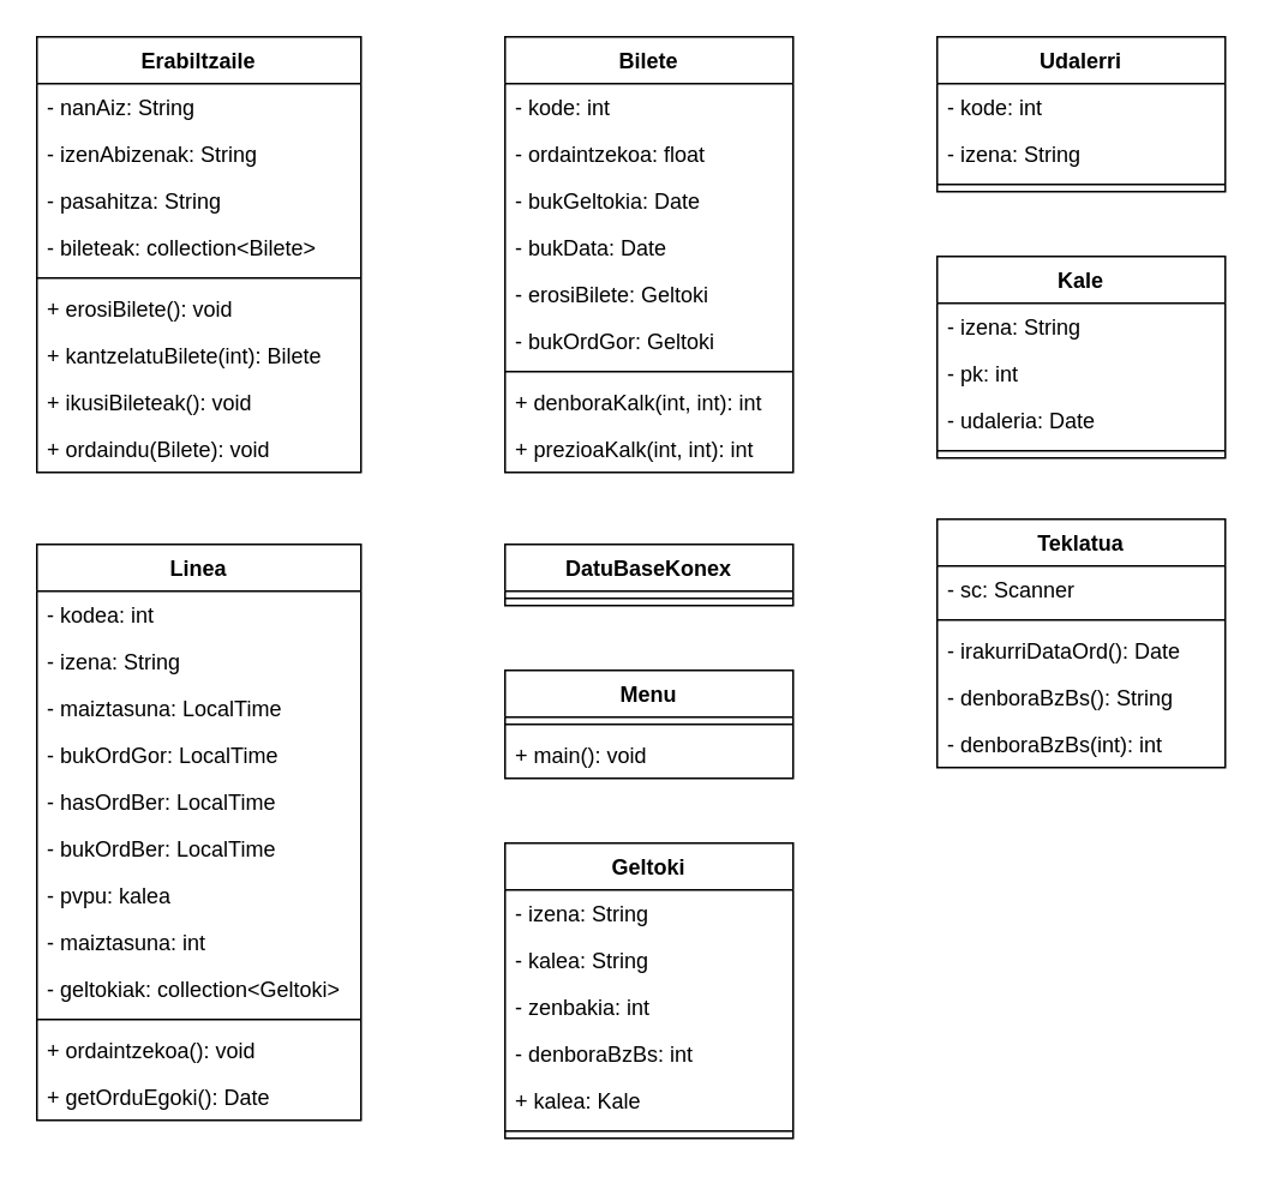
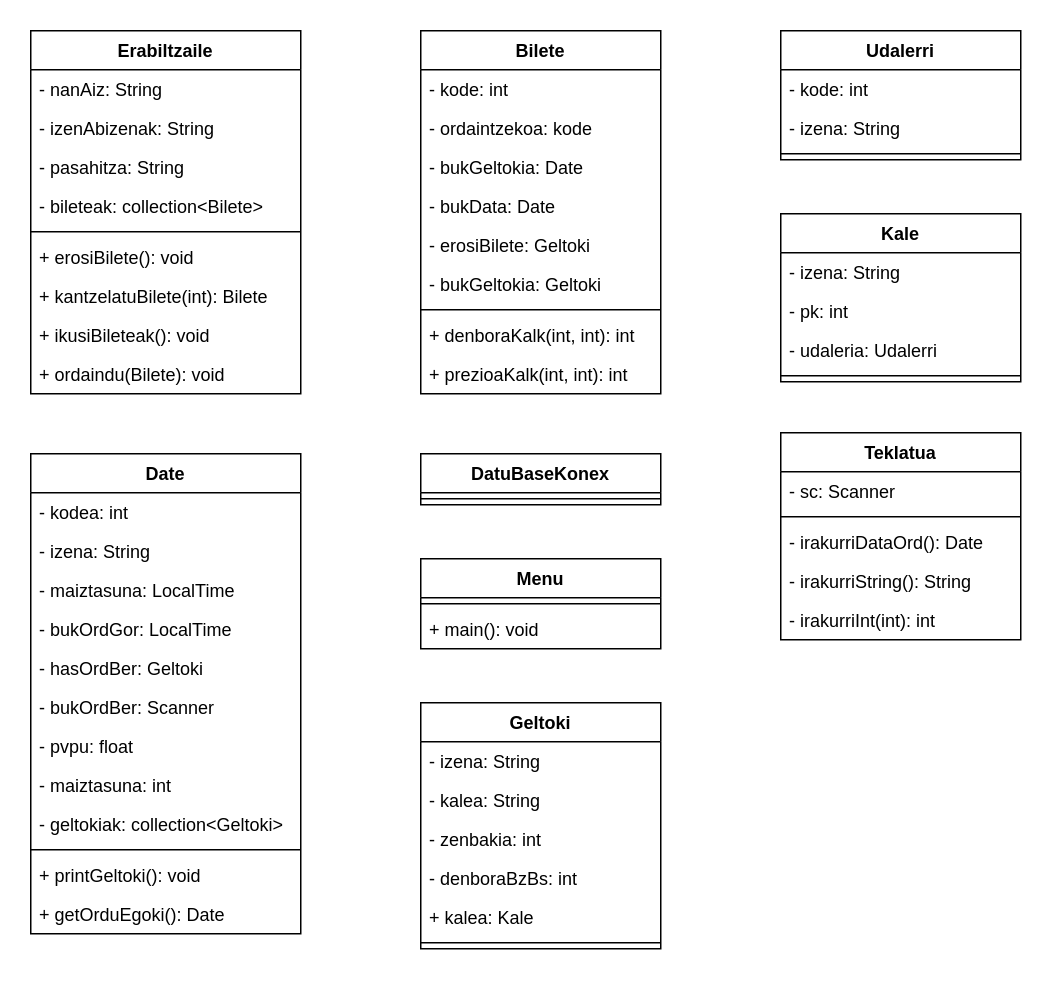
  <mxCell id="0" />
  <mxCell id="1" parent="0" />
  <mxCell id="2" value="Erabiltzaile" style="swimlane;fontStyle=1;align=center;verticalAlign=top;childLayout=stackLayout;horizontal=1;startSize=26;horizontalStack=0;resizeParent=1;resizeParentMax=0;resizeLast=0;collapsible=1;marginBottom=0;" vertex="1" parent="1"><mxGeometry x="20" y="20" width="180" height="242" as="geometry" /></mxCell>
  <mxCell id="3" value="- nanAiz: String" style="text;strokeColor=none;fillColor=none;align=left;verticalAlign=top;spacingLeft=4;spacingRight=4;overflow=hidden;rotatable=0;points=[[0,0.5],[1,0.5]];portConstraint=eastwest;" vertex="1" parent="2"><mxGeometry y="26" width="180" height="26" as="geometry" /></mxCell>
  <mxCell id="4" value="- izenAbizenak: String" style="text;strokeColor=none;fillColor=none;align=left;verticalAlign=top;spacingLeft=4;spacingRight=4;overflow=hidden;rotatable=0;points=[[0,0.5],[1,0.5]];portConstraint=eastwest;" vertex="1" parent="2"><mxGeometry y="52" width="180" height="26" as="geometry" /></mxCell>
  <mxCell id="5" value="- pasahitza: String" style="text;strokeColor=none;fillColor=none;align=left;verticalAlign=top;spacingLeft=4;spacingRight=4;overflow=hidden;rotatable=0;points=[[0,0.5],[1,0.5]];portConstraint=eastwest;" vertex="1" parent="2"><mxGeometry y="78" width="180" height="26" as="geometry" /></mxCell>
  <mxCell id="6" value="- bileteak: collection&lt;Bilete&gt;" style="text;strokeColor=none;fillColor=none;align=left;verticalAlign=top;spacingLeft=4;spacingRight=4;overflow=hidden;rotatable=0;points=[[0,0.5],[1,0.5]];portConstraint=eastwest;" vertex="1" parent="2"><mxGeometry y="104" width="180" height="26" as="geometry" /></mxCell>
  <mxCell id="7" value="" style="line;strokeWidth=1;fillColor=none;align=left;verticalAlign=middle;spacingTop=-1;spacingLeft=3;spacingRight=3;rotatable=0;labelPosition=right;points=[];portConstraint=eastwest;" vertex="1" parent="2"><mxGeometry y="130" width="180" height="8" as="geometry" /></mxCell>
  <mxCell id="8" value="+ erosiBilete(): void" style="text;strokeColor=none;fillColor=none;align=left;verticalAlign=top;spacingLeft=4;spacingRight=4;overflow=hidden;rotatable=0;points=[[0,0.5],[1,0.5]];portConstraint=eastwest;" vertex="1" parent="2"><mxGeometry y="138" width="180" height="26" as="geometry" /></mxCell>
  <mxCell id="9" value="+ kantzelatuBilete(int): Bilete" style="text;strokeColor=none;fillColor=none;align=left;verticalAlign=top;spacingLeft=4;spacingRight=4;overflow=hidden;rotatable=0;points=[[0,0.5],[1,0.5]];portConstraint=eastwest;" vertex="1" parent="2"><mxGeometry y="164" width="180" height="26" as="geometry" /></mxCell>
  <mxCell id="10" value="+ ikusiBileteak(): void" style="text;strokeColor=none;fillColor=none;align=left;verticalAlign=top;spacingLeft=4;spacingRight=4;overflow=hidden;rotatable=0;points=[[0,0.5],[1,0.5]];portConstraint=eastwest;" vertex="1" parent="2"><mxGeometry y="190" width="180" height="26" as="geometry" /></mxCell>
  <mxCell id="11" value="+ ordaindu(Bilete): void" style="text;strokeColor=none;fillColor=none;align=left;verticalAlign=top;spacingLeft=4;spacingRight=4;overflow=hidden;rotatable=0;points=[[0,0.5],[1,0.5]];portConstraint=eastwest;" vertex="1" parent="2"><mxGeometry y="216" width="180" height="26" as="geometry" /></mxCell>
  <mxCell id="12" value="Bilete" style="swimlane;fontStyle=1;align=center;verticalAlign=top;childLayout=stackLayout;horizontal=1;startSize=26;horizontalStack=0;resizeParent=1;resizeParentMax=0;resizeLast=0;collapsible=1;marginBottom=0;" vertex="1" parent="1"><mxGeometry x="280" y="20" width="160" height="242" as="geometry" /></mxCell>
  <mxCell id="13" value="- kode: int" style="text;strokeColor=none;fillColor=none;align=left;verticalAlign=top;spacingLeft=4;spacingRight=4;overflow=hidden;rotatable=0;points=[[0,0.5],[1,0.5]];portConstraint=eastwest;" vertex="1" parent="12"><mxGeometry y="26" width="160" height="26" as="geometry" /></mxCell>
- <mxCell id="14" value="- ordaintzekoa: float" style="text;strokeColor=none;fillColor=none;align=left;verticalAlign=top;spacingLeft=4;spacingRight=4;overflow=hidden;rotatable=0;points=[[0,0.5],[1,0.5]];portConstraint=eastwest;" vertex="1" parent="12"><mxGeometry y="52" width="160" height="26" as="geometry" /></mxCell>
+ <mxCell id="14" value="- ordaintzekoa: kode" style="text;strokeColor=none;fillColor=none;align=left;verticalAlign=top;spacingLeft=4;spacingRight=4;overflow=hidden;rotatable=0;points=[[0,0.5],[1,0.5]];portConstraint=eastwest;" vertex="1" parent="12"><mxGeometry y="52" width="160" height="26" as="geometry" /></mxCell>
  <mxCell id="15" value="- bukGeltokia: Date" style="text;strokeColor=none;fillColor=none;align=left;verticalAlign=top;spacingLeft=4;spacingRight=4;overflow=hidden;rotatable=0;points=[[0,0.5],[1,0.5]];portConstraint=eastwest;" vertex="1" parent="12"><mxGeometry y="78" width="160" height="26" as="geometry" /></mxCell>
  <mxCell id="16" value="- bukData: Date" style="text;strokeColor=none;fillColor=none;align=left;verticalAlign=top;spacingLeft=4;spacingRight=4;overflow=hidden;rotatable=0;points=[[0,0.5],[1,0.5]];portConstraint=eastwest;" vertex="1" parent="12"><mxGeometry y="104" width="160" height="26" as="geometry" /></mxCell>
  <mxCell id="17" value="- erosiBilete: Geltoki" style="text;strokeColor=none;fillColor=none;align=left;verticalAlign=top;spacingLeft=4;spacingRight=4;overflow=hidden;rotatable=0;points=[[0,0.5],[1,0.5]];portConstraint=eastwest;" vertex="1" parent="12"><mxGeometry y="130" width="160" height="26" as="geometry" /></mxCell>
- <mxCell id="18" value="- bukOrdGor: Geltoki" style="text;strokeColor=none;fillColor=none;align=left;verticalAlign=top;spacingLeft=4;spacingRight=4;overflow=hidden;rotatable=0;points=[[0,0.5],[1,0.5]];portConstraint=eastwest;" vertex="1" parent="12"><mxGeometry y="156" width="160" height="26" as="geometry" /></mxCell>
+ <mxCell id="18" value="- bukGeltokia: Geltoki" style="text;strokeColor=none;fillColor=none;align=left;verticalAlign=top;spacingLeft=4;spacingRight=4;overflow=hidden;rotatable=0;points=[[0,0.5],[1,0.5]];portConstraint=eastwest;" vertex="1" parent="12"><mxGeometry y="156" width="160" height="26" as="geometry" /></mxCell>
  <mxCell id="19" value="" style="line;strokeWidth=1;fillColor=none;align=left;verticalAlign=middle;spacingTop=-1;spacingLeft=3;spacingRight=3;rotatable=0;labelPosition=right;points=[];portConstraint=eastwest;" vertex="1" parent="12"><mxGeometry y="182" width="160" height="8" as="geometry" /></mxCell>
  <mxCell id="20" value="+ denboraKalk(int, int): int" style="text;strokeColor=none;fillColor=none;align=left;verticalAlign=top;spacingLeft=4;spacingRight=4;overflow=hidden;rotatable=0;points=[[0,0.5],[1,0.5]];portConstraint=eastwest;" vertex="1" parent="12"><mxGeometry y="190" width="160" height="26" as="geometry" /></mxCell>
  <mxCell id="21" value="+ prezioaKalk(int, int): int" style="text;strokeColor=none;fillColor=none;align=left;verticalAlign=top;spacingLeft=4;spacingRight=4;overflow=hidden;rotatable=0;points=[[0,0.5],[1,0.5]];portConstraint=eastwest;" vertex="1" parent="12"><mxGeometry y="216" width="160" height="26" as="geometry" /></mxCell>
- <mxCell id="22" value="Linea" style="swimlane;fontStyle=1;align=center;verticalAlign=top;childLayout=stackLayout;horizontal=1;startSize=26;horizontalStack=0;resizeParent=1;resizeParentMax=0;resizeLast=0;collapsible=1;marginBottom=0;" vertex="1" parent="1"><mxGeometry x="20" y="302" width="180" height="320" as="geometry" /></mxCell>
+ <mxCell id="22" value="Date" style="swimlane;fontStyle=1;align=center;verticalAlign=top;childLayout=stackLayout;horizontal=1;startSize=26;horizontalStack=0;resizeParent=1;resizeParentMax=0;resizeLast=0;collapsible=1;marginBottom=0;" vertex="1" parent="1"><mxGeometry x="20" y="302" width="180" height="320" as="geometry" /></mxCell>
  <mxCell id="23" value="- kodea: int" style="text;strokeColor=none;fillColor=none;align=left;verticalAlign=top;spacingLeft=4;spacingRight=4;overflow=hidden;rotatable=0;points=[[0,0.5],[1,0.5]];portConstraint=eastwest;" vertex="1" parent="22"><mxGeometry y="26" width="180" height="26" as="geometry" /></mxCell>
  <mxCell id="24" value="- izena: String" style="text;strokeColor=none;fillColor=none;align=left;verticalAlign=top;spacingLeft=4;spacingRight=4;overflow=hidden;rotatable=0;points=[[0,0.5],[1,0.5]];portConstraint=eastwest;" vertex="1" parent="22"><mxGeometry y="52" width="180" height="26" as="geometry" /></mxCell>
  <mxCell id="25" value="- maiztasuna: LocalTime" style="text;strokeColor=none;fillColor=none;align=left;verticalAlign=top;spacingLeft=4;spacingRight=4;overflow=hidden;rotatable=0;points=[[0,0.5],[1,0.5]];portConstraint=eastwest;" vertex="1" parent="22"><mxGeometry y="78" width="180" height="26" as="geometry" /></mxCell>
  <mxCell id="26" value="- bukOrdGor: LocalTime" style="text;strokeColor=none;fillColor=none;align=left;verticalAlign=top;spacingLeft=4;spacingRight=4;overflow=hidden;rotatable=0;points=[[0,0.5],[1,0.5]];portConstraint=eastwest;" vertex="1" parent="22"><mxGeometry y="104" width="180" height="26" as="geometry" /></mxCell>
- <mxCell id="27" value="- hasOrdBer: LocalTime" style="text;strokeColor=none;fillColor=none;align=left;verticalAlign=top;spacingLeft=4;spacingRight=4;overflow=hidden;rotatable=0;points=[[0,0.5],[1,0.5]];portConstraint=eastwest;" vertex="1" parent="22"><mxGeometry y="130" width="180" height="26" as="geometry" /></mxCell>
- <mxCell id="28" value="- bukOrdBer: LocalTime" style="text;strokeColor=none;fillColor=none;align=left;verticalAlign=top;spacingLeft=4;spacingRight=4;overflow=hidden;rotatable=0;points=[[0,0.5],[1,0.5]];portConstraint=eastwest;" vertex="1" parent="22"><mxGeometry y="156" width="180" height="26" as="geometry" /></mxCell>
- <mxCell id="29" value="- pvpu: kalea" style="text;strokeColor=none;fillColor=none;align=left;verticalAlign=top;spacingLeft=4;spacingRight=4;overflow=hidden;rotatable=0;points=[[0,0.5],[1,0.5]];portConstraint=eastwest;" vertex="1" parent="22"><mxGeometry y="182" width="180" height="26" as="geometry" /></mxCell>
+ <mxCell id="27" value="- hasOrdBer: Geltoki" style="text;strokeColor=none;fillColor=none;align=left;verticalAlign=top;spacingLeft=4;spacingRight=4;overflow=hidden;rotatable=0;points=[[0,0.5],[1,0.5]];portConstraint=eastwest;" vertex="1" parent="22"><mxGeometry y="130" width="180" height="26" as="geometry" /></mxCell>
+ <mxCell id="28" value="- bukOrdBer: Scanner" style="text;strokeColor=none;fillColor=none;align=left;verticalAlign=top;spacingLeft=4;spacingRight=4;overflow=hidden;rotatable=0;points=[[0,0.5],[1,0.5]];portConstraint=eastwest;" vertex="1" parent="22"><mxGeometry y="156" width="180" height="26" as="geometry" /></mxCell>
+ <mxCell id="29" value="- pvpu: float" style="text;strokeColor=none;fillColor=none;align=left;verticalAlign=top;spacingLeft=4;spacingRight=4;overflow=hidden;rotatable=0;points=[[0,0.5],[1,0.5]];portConstraint=eastwest;" vertex="1" parent="22"><mxGeometry y="182" width="180" height="26" as="geometry" /></mxCell>
  <mxCell id="30" value="- maiztasuna: int" style="text;strokeColor=none;fillColor=none;align=left;verticalAlign=top;spacingLeft=4;spacingRight=4;overflow=hidden;rotatable=0;points=[[0,0.5],[1,0.5]];portConstraint=eastwest;" vertex="1" parent="22"><mxGeometry y="208" width="180" height="26" as="geometry" /></mxCell>
  <mxCell id="31" value="- geltokiak: collection&lt;Geltoki&gt;" style="text;strokeColor=none;fillColor=none;align=left;verticalAlign=top;spacingLeft=4;spacingRight=4;overflow=hidden;rotatable=0;points=[[0,0.5],[1,0.5]];portConstraint=eastwest;" vertex="1" parent="22"><mxGeometry y="234" width="180" height="26" as="geometry" /></mxCell>
  <mxCell id="32" value="" style="line;strokeWidth=1;fillColor=none;align=left;verticalAlign=middle;spacingTop=-1;spacingLeft=3;spacingRight=3;rotatable=0;labelPosition=right;points=[];portConstraint=eastwest;" vertex="1" parent="22"><mxGeometry y="260" width="180" height="8" as="geometry" /></mxCell>
- <mxCell id="33" value="+ ordaintzekoa(): void" style="text;strokeColor=none;fillColor=none;align=left;verticalAlign=top;spacingLeft=4;spacingRight=4;overflow=hidden;rotatable=0;points=[[0,0.5],[1,0.5]];portConstraint=eastwest;" vertex="1" parent="22"><mxGeometry y="268" width="180" height="26" as="geometry" /></mxCell>
+ <mxCell id="33" value="+ printGeltoki(): void" style="text;strokeColor=none;fillColor=none;align=left;verticalAlign=top;spacingLeft=4;spacingRight=4;overflow=hidden;rotatable=0;points=[[0,0.5],[1,0.5]];portConstraint=eastwest;" vertex="1" parent="22"><mxGeometry y="268" width="180" height="26" as="geometry" /></mxCell>
  <mxCell id="34" value="+ getOrduEgoki(): Date" style="text;strokeColor=none;fillColor=none;align=left;verticalAlign=top;spacingLeft=4;spacingRight=4;overflow=hidden;rotatable=0;points=[[0,0.5],[1,0.5]];portConstraint=eastwest;" vertex="1" parent="22"><mxGeometry y="294" width="180" height="26" as="geometry" /></mxCell>
  <mxCell id="35" value="Geltoki" style="swimlane;fontStyle=1;align=center;verticalAlign=top;childLayout=stackLayout;horizontal=1;startSize=26;horizontalStack=0;resizeParent=1;resizeParentMax=0;resizeLast=0;collapsible=1;marginBottom=0;" vertex="1" parent="1"><mxGeometry x="280" y="468" width="160" height="164" as="geometry" /></mxCell>
  <mxCell id="36" value="- izena: String" style="text;strokeColor=none;fillColor=none;align=left;verticalAlign=top;spacingLeft=4;spacingRight=4;overflow=hidden;rotatable=0;points=[[0,0.5],[1,0.5]];portConstraint=eastwest;" vertex="1" parent="35"><mxGeometry y="26" width="160" height="26" as="geometry" /></mxCell>
  <mxCell id="37" value="- kalea: String" style="text;strokeColor=none;fillColor=none;align=left;verticalAlign=top;spacingLeft=4;spacingRight=4;overflow=hidden;rotatable=0;points=[[0,0.5],[1,0.5]];portConstraint=eastwest;" vertex="1" parent="35"><mxGeometry y="52" width="160" height="26" as="geometry" /></mxCell>
  <mxCell id="38" value="- zenbakia: int" style="text;strokeColor=none;fillColor=none;align=left;verticalAlign=top;spacingLeft=4;spacingRight=4;overflow=hidden;rotatable=0;points=[[0,0.5],[1,0.5]];portConstraint=eastwest;" vertex="1" parent="35"><mxGeometry y="78" width="160" height="26" as="geometry" /></mxCell>
  <mxCell id="39" value="- denboraBzBs: int" style="text;strokeColor=none;fillColor=none;align=left;verticalAlign=top;spacingLeft=4;spacingRight=4;overflow=hidden;rotatable=0;points=[[0,0.5],[1,0.5]];portConstraint=eastwest;" vertex="1" parent="35"><mxGeometry y="104" width="160" height="26" as="geometry" /></mxCell>
  <mxCell id="40" value="+ kalea: Kale" style="text;strokeColor=none;fillColor=none;align=left;verticalAlign=top;spacingLeft=4;spacingRight=4;overflow=hidden;rotatable=0;points=[[0,0.5],[1,0.5]];portConstraint=eastwest;" vertex="1" parent="35"><mxGeometry y="130" width="160" height="26" as="geometry" /></mxCell>
  <mxCell id="41" value="" style="line;strokeWidth=1;fillColor=none;align=left;verticalAlign=middle;spacingTop=-1;spacingLeft=3;spacingRight=3;rotatable=0;labelPosition=right;points=[];portConstraint=eastwest;" vertex="1" parent="35"><mxGeometry y="156" width="160" height="8" as="geometry" /></mxCell>
  <mxCell id="42" value="Kale" style="swimlane;fontStyle=1;align=center;verticalAlign=top;childLayout=stackLayout;horizontal=1;startSize=26;horizontalStack=0;resizeParent=1;resizeParentMax=0;resizeLast=0;collapsible=1;marginBottom=0;" vertex="1" parent="1"><mxGeometry x="520" y="142" width="160" height="112" as="geometry" /></mxCell>
  <mxCell id="43" value="- izena: String" style="text;strokeColor=none;fillColor=none;align=left;verticalAlign=top;spacingLeft=4;spacingRight=4;overflow=hidden;rotatable=0;points=[[0,0.5],[1,0.5]];portConstraint=eastwest;" vertex="1" parent="42"><mxGeometry y="26" width="160" height="26" as="geometry" /></mxCell>
  <mxCell id="44" value="- pk: int" style="text;strokeColor=none;fillColor=none;align=left;verticalAlign=top;spacingLeft=4;spacingRight=4;overflow=hidden;rotatable=0;points=[[0,0.5],[1,0.5]];portConstraint=eastwest;" vertex="1" parent="42"><mxGeometry y="52" width="160" height="26" as="geometry" /></mxCell>
- <mxCell id="45" value="- udaleria: Date" style="text;strokeColor=none;fillColor=none;align=left;verticalAlign=top;spacingLeft=4;spacingRight=4;overflow=hidden;rotatable=0;points=[[0,0.5],[1,0.5]];portConstraint=eastwest;" vertex="1" parent="42"><mxGeometry y="78" width="160" height="26" as="geometry" /></mxCell>
+ <mxCell id="45" value="- udaleria: Udalerri" style="text;strokeColor=none;fillColor=none;align=left;verticalAlign=top;spacingLeft=4;spacingRight=4;overflow=hidden;rotatable=0;points=[[0,0.5],[1,0.5]];portConstraint=eastwest;" vertex="1" parent="42"><mxGeometry y="78" width="160" height="26" as="geometry" /></mxCell>
  <mxCell id="46" value="" style="line;strokeWidth=1;fillColor=none;align=left;verticalAlign=middle;spacingTop=-1;spacingLeft=3;spacingRight=3;rotatable=0;labelPosition=right;points=[];portConstraint=eastwest;" vertex="1" parent="42"><mxGeometry y="104" width="160" height="8" as="geometry" /></mxCell>
  <mxCell id="47" value="Udalerri" style="swimlane;fontStyle=1;align=center;verticalAlign=top;childLayout=stackLayout;horizontal=1;startSize=26;horizontalStack=0;resizeParent=1;resizeParentMax=0;resizeLast=0;collapsible=1;marginBottom=0;" vertex="1" parent="1"><mxGeometry x="520" y="20" width="160" height="86" as="geometry" /></mxCell>
  <mxCell id="48" value="- kode: int" style="text;strokeColor=none;fillColor=none;align=left;verticalAlign=top;spacingLeft=4;spacingRight=4;overflow=hidden;rotatable=0;points=[[0,0.5],[1,0.5]];portConstraint=eastwest;" vertex="1" parent="47"><mxGeometry y="26" width="160" height="26" as="geometry" /></mxCell>
  <mxCell id="49" value="- izena: String" style="text;strokeColor=none;fillColor=none;align=left;verticalAlign=top;spacingLeft=4;spacingRight=4;overflow=hidden;rotatable=0;points=[[0,0.5],[1,0.5]];portConstraint=eastwest;" vertex="1" parent="47"><mxGeometry y="52" width="160" height="26" as="geometry" /></mxCell>
  <mxCell id="50" value="" style="line;strokeWidth=1;fillColor=none;align=left;verticalAlign=middle;spacingTop=-1;spacingLeft=3;spacingRight=3;rotatable=0;labelPosition=right;points=[];portConstraint=eastwest;" vertex="1" parent="47"><mxGeometry y="78" width="160" height="8" as="geometry" /></mxCell>
  <mxCell id="51" value="Menu" style="swimlane;fontStyle=1;align=center;verticalAlign=top;childLayout=stackLayout;horizontal=1;startSize=26;horizontalStack=0;resizeParent=1;resizeParentMax=0;resizeLast=0;collapsible=1;marginBottom=0;" vertex="1" parent="1"><mxGeometry x="280" y="372" width="160" height="60" as="geometry" /></mxCell>
  <mxCell id="52" value="" style="line;strokeWidth=1;fillColor=none;align=left;verticalAlign=middle;spacingTop=-1;spacingLeft=3;spacingRight=3;rotatable=0;labelPosition=right;points=[];portConstraint=eastwest;" vertex="1" parent="51"><mxGeometry y="26" width="160" height="8" as="geometry" /></mxCell>
  <mxCell id="53" value="+ main(): void" style="text;strokeColor=none;fillColor=none;align=left;verticalAlign=top;spacingLeft=4;spacingRight=4;overflow=hidden;rotatable=0;points=[[0,0.5],[1,0.5]];portConstraint=eastwest;" vertex="1" parent="51"><mxGeometry y="34" width="160" height="26" as="geometry" /></mxCell>
  <mxCell id="54" value="Teklatua" style="swimlane;fontStyle=1;align=center;verticalAlign=top;childLayout=stackLayout;horizontal=1;startSize=26;horizontalStack=0;resizeParent=1;resizeParentMax=0;resizeLast=0;collapsible=1;marginBottom=0;" vertex="1" parent="1"><mxGeometry x="520" y="288" width="160" height="138" as="geometry" /></mxCell>
  <mxCell id="55" value="- sc: Scanner" style="text;strokeColor=none;fillColor=none;align=left;verticalAlign=top;spacingLeft=4;spacingRight=4;overflow=hidden;rotatable=0;points=[[0,0.5],[1,0.5]];portConstraint=eastwest;" vertex="1" parent="54"><mxGeometry y="26" width="160" height="26" as="geometry" /></mxCell>
  <mxCell id="56" value="" style="line;strokeWidth=1;fillColor=none;align=left;verticalAlign=middle;spacingTop=-1;spacingLeft=3;spacingRight=3;rotatable=0;labelPosition=right;points=[];portConstraint=eastwest;" vertex="1" parent="54"><mxGeometry y="52" width="160" height="8" as="geometry" /></mxCell>
  <mxCell id="57" value="- irakurriDataOrd(): Date" style="text;strokeColor=none;fillColor=none;align=left;verticalAlign=top;spacingLeft=4;spacingRight=4;overflow=hidden;rotatable=0;points=[[0,0.5],[1,0.5]];portConstraint=eastwest;" vertex="1" parent="54"><mxGeometry y="60" width="160" height="26" as="geometry" /></mxCell>
- <mxCell id="58" value="- denboraBzBs(): String" style="text;strokeColor=none;fillColor=none;align=left;verticalAlign=top;spacingLeft=4;spacingRight=4;overflow=hidden;rotatable=0;points=[[0,0.5],[1,0.5]];portConstraint=eastwest;" vertex="1" parent="54"><mxGeometry y="86" width="160" height="26" as="geometry" /></mxCell>
- <mxCell id="59" value="- denboraBzBs(int): int" style="text;strokeColor=none;fillColor=none;align=left;verticalAlign=top;spacingLeft=4;spacingRight=4;overflow=hidden;rotatable=0;points=[[0,0.5],[1,0.5]];portConstraint=eastwest;" vertex="1" parent="54"><mxGeometry y="112" width="160" height="26" as="geometry" /></mxCell>
+ <mxCell id="58" value="- irakurriString(): String" style="text;strokeColor=none;fillColor=none;align=left;verticalAlign=top;spacingLeft=4;spacingRight=4;overflow=hidden;rotatable=0;points=[[0,0.5],[1,0.5]];portConstraint=eastwest;" vertex="1" parent="54"><mxGeometry y="86" width="160" height="26" as="geometry" /></mxCell>
+ <mxCell id="59" value="- irakurriInt(int): int" style="text;strokeColor=none;fillColor=none;align=left;verticalAlign=top;spacingLeft=4;spacingRight=4;overflow=hidden;rotatable=0;points=[[0,0.5],[1,0.5]];portConstraint=eastwest;" vertex="1" parent="54"><mxGeometry y="112" width="160" height="26" as="geometry" /></mxCell>
  <mxCell id="60" value="DatuBaseKonex" style="swimlane;fontStyle=1;align=center;verticalAlign=top;childLayout=stackLayout;horizontal=1;startSize=26;horizontalStack=0;resizeParent=1;resizeParentMax=0;resizeLast=0;collapsible=1;marginBottom=0;" vertex="1" parent="1"><mxGeometry x="280" y="302" width="160" height="34" as="geometry" /></mxCell>
  <mxCell id="61" value="" style="line;strokeWidth=1;fillColor=none;align=left;verticalAlign=middle;spacingTop=-1;spacingLeft=3;spacingRight=3;rotatable=0;labelPosition=right;points=[];portConstraint=eastwest;" vertex="1" parent="60"><mxGeometry y="26" width="160" height="8" as="geometry" /></mxCell>
